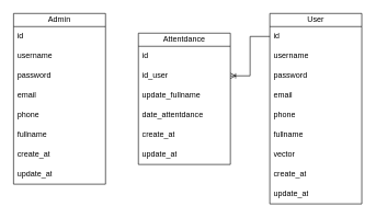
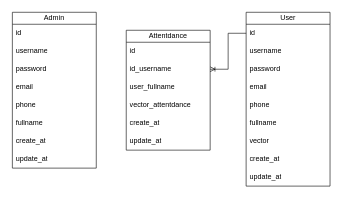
  <mxCell id="0" />
  <mxCell id="1" parent="0" />
  <mxCell id="2" value="Admin" style="swimlane;fontStyle=0;childLayout=stackLayout;horizontal=1;startSize=20;horizontalStack=0;resizeParent=1;resizeParentMax=0;resizeLast=0;collapsible=1;marginBottom=0;whiteSpace=wrap;html=1;" vertex="1" parent="1"><mxGeometry x="20" y="20" width="140" height="260" as="geometry" /></mxCell>
  <mxCell id="3" value="id&lt;br&gt;" style="text;strokeColor=none;fillColor=none;align=left;verticalAlign=middle;spacingLeft=4;spacingRight=4;overflow=hidden;points=[[0,0.5],[1,0.5]];portConstraint=eastwest;rotatable=0;whiteSpace=wrap;html=1;" vertex="1" parent="2"><mxGeometry y="20" width="140" height="30" as="geometry" /></mxCell>
  <mxCell id="4" value="username" style="text;strokeColor=none;fillColor=none;align=left;verticalAlign=middle;spacingLeft=4;spacingRight=4;overflow=hidden;points=[[0,0.5],[1,0.5]];portConstraint=eastwest;rotatable=0;whiteSpace=wrap;html=1;" vertex="1" parent="2"><mxGeometry y="50" width="140" height="30" as="geometry" /></mxCell>
  <mxCell id="5" value="password&lt;br&gt;" style="text;strokeColor=none;fillColor=none;align=left;verticalAlign=middle;spacingLeft=4;spacingRight=4;overflow=hidden;points=[[0,0.5],[1,0.5]];portConstraint=eastwest;rotatable=0;whiteSpace=wrap;html=1;" vertex="1" parent="2"><mxGeometry y="80" width="140" height="30" as="geometry" /></mxCell>
  <mxCell id="6" value="email" style="text;strokeColor=none;fillColor=none;align=left;verticalAlign=middle;spacingLeft=4;spacingRight=4;overflow=hidden;points=[[0,0.5],[1,0.5]];portConstraint=eastwest;rotatable=0;whiteSpace=wrap;html=1;" vertex="1" parent="2"><mxGeometry y="110" width="140" height="30" as="geometry" /></mxCell>
  <mxCell id="7" value="phone" style="text;strokeColor=none;fillColor=none;align=left;verticalAlign=middle;spacingLeft=4;spacingRight=4;overflow=hidden;points=[[0,0.5],[1,0.5]];portConstraint=eastwest;rotatable=0;whiteSpace=wrap;html=1;" vertex="1" parent="2"><mxGeometry y="140" width="140" height="30" as="geometry" /></mxCell>
  <mxCell id="8" value="fullname" style="text;strokeColor=none;fillColor=none;align=left;verticalAlign=middle;spacingLeft=4;spacingRight=4;overflow=hidden;points=[[0,0.5],[1,0.5]];portConstraint=eastwest;rotatable=0;whiteSpace=wrap;html=1;" vertex="1" parent="2"><mxGeometry y="170" width="140" height="30" as="geometry" /></mxCell>
  <mxCell id="9" value="create_at" style="text;strokeColor=none;fillColor=none;align=left;verticalAlign=middle;spacingLeft=4;spacingRight=4;overflow=hidden;points=[[0,0.5],[1,0.5]];portConstraint=eastwest;rotatable=0;whiteSpace=wrap;html=1;" vertex="1" parent="2"><mxGeometry y="200" width="140" height="30" as="geometry" /></mxCell>
  <mxCell id="10" value="update_at" style="text;strokeColor=none;fillColor=none;align=left;verticalAlign=middle;spacingLeft=4;spacingRight=4;overflow=hidden;points=[[0,0.5],[1,0.5]];portConstraint=eastwest;rotatable=0;whiteSpace=wrap;html=1;" vertex="1" parent="2"><mxGeometry y="230" width="140" height="30" as="geometry" /></mxCell>
  <mxCell id="11" value="User" style="swimlane;fontStyle=0;childLayout=stackLayout;horizontal=1;startSize=20;horizontalStack=0;resizeParent=1;resizeParentMax=0;resizeLast=0;collapsible=1;marginBottom=0;whiteSpace=wrap;html=1;" vertex="1" parent="1"><mxGeometry x="410" y="20" width="140" height="290" as="geometry" /></mxCell>
  <mxCell id="12" value="id&lt;br&gt;" style="text;strokeColor=none;fillColor=none;align=left;verticalAlign=middle;spacingLeft=4;spacingRight=4;overflow=hidden;points=[[0,0.5],[1,0.5]];portConstraint=eastwest;rotatable=0;whiteSpace=wrap;html=1;" vertex="1" parent="11"><mxGeometry y="20" width="140" height="30" as="geometry" /></mxCell>
  <mxCell id="13" value="username" style="text;strokeColor=none;fillColor=none;align=left;verticalAlign=middle;spacingLeft=4;spacingRight=4;overflow=hidden;points=[[0,0.5],[1,0.5]];portConstraint=eastwest;rotatable=0;whiteSpace=wrap;html=1;" vertex="1" parent="11"><mxGeometry y="50" width="140" height="30" as="geometry" /></mxCell>
  <mxCell id="14" value="password&lt;br&gt;" style="text;strokeColor=none;fillColor=none;align=left;verticalAlign=middle;spacingLeft=4;spacingRight=4;overflow=hidden;points=[[0,0.5],[1,0.5]];portConstraint=eastwest;rotatable=0;whiteSpace=wrap;html=1;" vertex="1" parent="11"><mxGeometry y="80" width="140" height="30" as="geometry" /></mxCell>
  <mxCell id="15" value="email" style="text;strokeColor=none;fillColor=none;align=left;verticalAlign=middle;spacingLeft=4;spacingRight=4;overflow=hidden;points=[[0,0.5],[1,0.5]];portConstraint=eastwest;rotatable=0;whiteSpace=wrap;html=1;" vertex="1" parent="11"><mxGeometry y="110" width="140" height="30" as="geometry" /></mxCell>
  <mxCell id="16" value="phone" style="text;strokeColor=none;fillColor=none;align=left;verticalAlign=middle;spacingLeft=4;spacingRight=4;overflow=hidden;points=[[0,0.5],[1,0.5]];portConstraint=eastwest;rotatable=0;whiteSpace=wrap;html=1;" vertex="1" parent="11"><mxGeometry y="140" width="140" height="30" as="geometry" /></mxCell>
  <mxCell id="17" value="fullname" style="text;strokeColor=none;fillColor=none;align=left;verticalAlign=middle;spacingLeft=4;spacingRight=4;overflow=hidden;points=[[0,0.5],[1,0.5]];portConstraint=eastwest;rotatable=0;whiteSpace=wrap;html=1;" vertex="1" parent="11"><mxGeometry y="170" width="140" height="30" as="geometry" /></mxCell>
  <mxCell id="18" value="vector" style="text;strokeColor=none;fillColor=none;align=left;verticalAlign=middle;spacingLeft=4;spacingRight=4;overflow=hidden;points=[[0,0.5],[1,0.5]];portConstraint=eastwest;rotatable=0;whiteSpace=wrap;html=1;" vertex="1" parent="11"><mxGeometry y="200" width="140" height="30" as="geometry" /></mxCell>
  <mxCell id="19" value="create_at" style="text;strokeColor=none;fillColor=none;align=left;verticalAlign=middle;spacingLeft=4;spacingRight=4;overflow=hidden;points=[[0,0.5],[1,0.5]];portConstraint=eastwest;rotatable=0;whiteSpace=wrap;html=1;" vertex="1" parent="11"><mxGeometry y="230" width="140" height="30" as="geometry" /></mxCell>
  <mxCell id="20" value="update_at" style="text;strokeColor=none;fillColor=none;align=left;verticalAlign=middle;spacingLeft=4;spacingRight=4;overflow=hidden;points=[[0,0.5],[1,0.5]];portConstraint=eastwest;rotatable=0;whiteSpace=wrap;html=1;" vertex="1" parent="11"><mxGeometry y="260" width="140" height="30" as="geometry" /></mxCell>
  <mxCell id="21" value="Attentdance" style="swimlane;fontStyle=0;childLayout=stackLayout;horizontal=1;startSize=20;horizontalStack=0;resizeParent=1;resizeParentMax=0;resizeLast=0;collapsible=1;marginBottom=0;whiteSpace=wrap;html=1;" vertex="1" parent="1"><mxGeometry x="210" y="50" width="140" height="200" as="geometry" /></mxCell>
  <mxCell id="22" value="id&lt;br&gt;" style="text;strokeColor=none;fillColor=none;align=left;verticalAlign=middle;spacingLeft=4;spacingRight=4;overflow=hidden;points=[[0,0.5],[1,0.5]];portConstraint=eastwest;rotatable=0;whiteSpace=wrap;html=1;" vertex="1" parent="21"><mxGeometry y="20" width="140" height="30" as="geometry" /></mxCell>
- <mxCell id="23" value="id_user" style="text;strokeColor=none;fillColor=none;align=left;verticalAlign=middle;spacingLeft=4;spacingRight=4;overflow=hidden;points=[[0,0.5],[1,0.5]];portConstraint=eastwest;rotatable=0;whiteSpace=wrap;html=1;" vertex="1" parent="21"><mxGeometry y="50" width="140" height="30" as="geometry" /></mxCell>
- <mxCell id="24" value="update_fullname" style="text;strokeColor=none;fillColor=none;align=left;verticalAlign=middle;spacingLeft=4;spacingRight=4;overflow=hidden;points=[[0,0.5],[1,0.5]];portConstraint=eastwest;rotatable=0;whiteSpace=wrap;html=1;" vertex="1" parent="21"><mxGeometry y="80" width="140" height="30" as="geometry" /></mxCell>
- <mxCell id="25" value="date_attentdance" style="text;strokeColor=none;fillColor=none;align=left;verticalAlign=middle;spacingLeft=4;spacingRight=4;overflow=hidden;points=[[0,0.5],[1,0.5]];portConstraint=eastwest;rotatable=0;whiteSpace=wrap;html=1;" vertex="1" parent="21"><mxGeometry y="110" width="140" height="30" as="geometry" /></mxCell>
+ <mxCell id="23" value="id_username" style="text;strokeColor=none;fillColor=none;align=left;verticalAlign=middle;spacingLeft=4;spacingRight=4;overflow=hidden;points=[[0,0.5],[1,0.5]];portConstraint=eastwest;rotatable=0;whiteSpace=wrap;html=1;" vertex="1" parent="21"><mxGeometry y="50" width="140" height="30" as="geometry" /></mxCell>
+ <mxCell id="24" value="user_fullname" style="text;strokeColor=none;fillColor=none;align=left;verticalAlign=middle;spacingLeft=4;spacingRight=4;overflow=hidden;points=[[0,0.5],[1,0.5]];portConstraint=eastwest;rotatable=0;whiteSpace=wrap;html=1;" vertex="1" parent="21"><mxGeometry y="80" width="140" height="30" as="geometry" /></mxCell>
+ <mxCell id="25" value="vector_attentdance" style="text;strokeColor=none;fillColor=none;align=left;verticalAlign=middle;spacingLeft=4;spacingRight=4;overflow=hidden;points=[[0,0.5],[1,0.5]];portConstraint=eastwest;rotatable=0;whiteSpace=wrap;html=1;" vertex="1" parent="21"><mxGeometry y="110" width="140" height="30" as="geometry" /></mxCell>
  <mxCell id="26" value="create_at" style="text;strokeColor=none;fillColor=none;align=left;verticalAlign=middle;spacingLeft=4;spacingRight=4;overflow=hidden;points=[[0,0.5],[1,0.5]];portConstraint=eastwest;rotatable=0;whiteSpace=wrap;html=1;" vertex="1" parent="21"><mxGeometry y="140" width="140" height="30" as="geometry" /></mxCell>
  <mxCell id="27" value="update_at" style="text;strokeColor=none;fillColor=none;align=left;verticalAlign=middle;spacingLeft=4;spacingRight=4;overflow=hidden;points=[[0,0.5],[1,0.5]];portConstraint=eastwest;rotatable=0;whiteSpace=wrap;html=1;" vertex="1" parent="21"><mxGeometry y="170" width="140" height="30" as="geometry" /></mxCell>
  <mxCell id="28" value="" style="edgeStyle=entityRelationEdgeStyle;fontSize=12;html=1;endArrow=ERoneToMany;rounded=0;exitX=0;exitY=0.5;exitDx=0;exitDy=0;" edge="1" parent="1" source="12" target="23"><mxGeometry width="100" height="100" relative="1" as="geometry"><mxPoint x="220" y="280" as="sourcePoint" /><mxPoint x="320" y="180" as="targetPoint" /></mxGeometry></mxCell>
